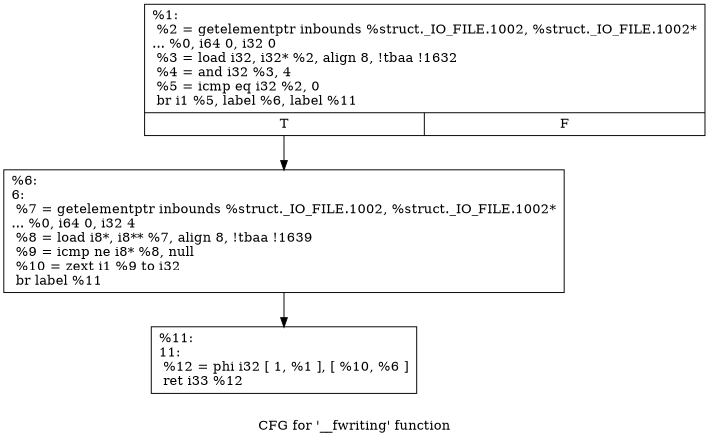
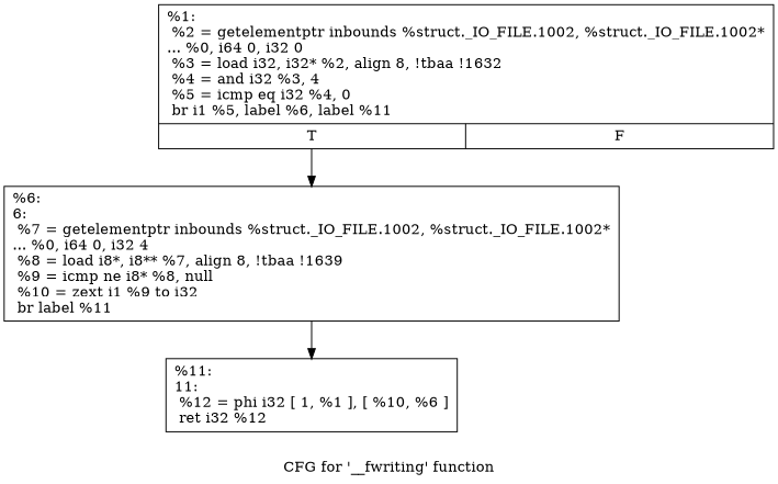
  digraph {
    label="CFG for '__fwriting' function"
    node [shape=record]
-   n1 [label="{%1:\l  %2 = getelementptr inbounds %struct._IO_FILE.1002, %struct._IO_FILE.1002*\l... %0, i64 0, i32 0\l  %3 = load i32, i32* %2, align 8, !tbaa !1632\l  %4 = and i32 %3, 4\l  %5 = icmp eq i32 %2, 0\l  br i1 %5, label %6, label %11\l|{<s0>T|<s1>F}}"]
+   n1 [label="{%1:\l  %2 = getelementptr inbounds %struct._IO_FILE.1002, %struct._IO_FILE.1002*\l... %0, i64 0, i32 0\l  %3 = load i32, i32* %2, align 8, !tbaa !1632\l  %4 = and i32 %3, 4\l  %5 = icmp eq i32 %4, 0\l  br i1 %5, label %6, label %11\l|{<s0>T|<s1>F}}"]
    n2 [label="{%6:\l6:                                                \l  %7 = getelementptr inbounds %struct._IO_FILE.1002, %struct._IO_FILE.1002*\l... %0, i64 0, i32 4\l  %8 = load i8*, i8** %7, align 8, !tbaa !1639\l  %9 = icmp ne i8* %8, null\l  %10 = zext i1 %9 to i32\l  br label %11\l}"]
-   n3 [label="{%11:\l11:                                               \l  %12 = phi i32 [ 1, %1 ], [ %10, %6 ]\l  ret i33 %12\l}"]
+   n3 [label="{%11:\l11:                                               \l  %12 = phi i32 [ 1, %1 ], [ %10, %6 ]\l  ret i32 %12\l}"]
    n1 -> n2 [tailport=s0]
    n2 -> n3
  }
